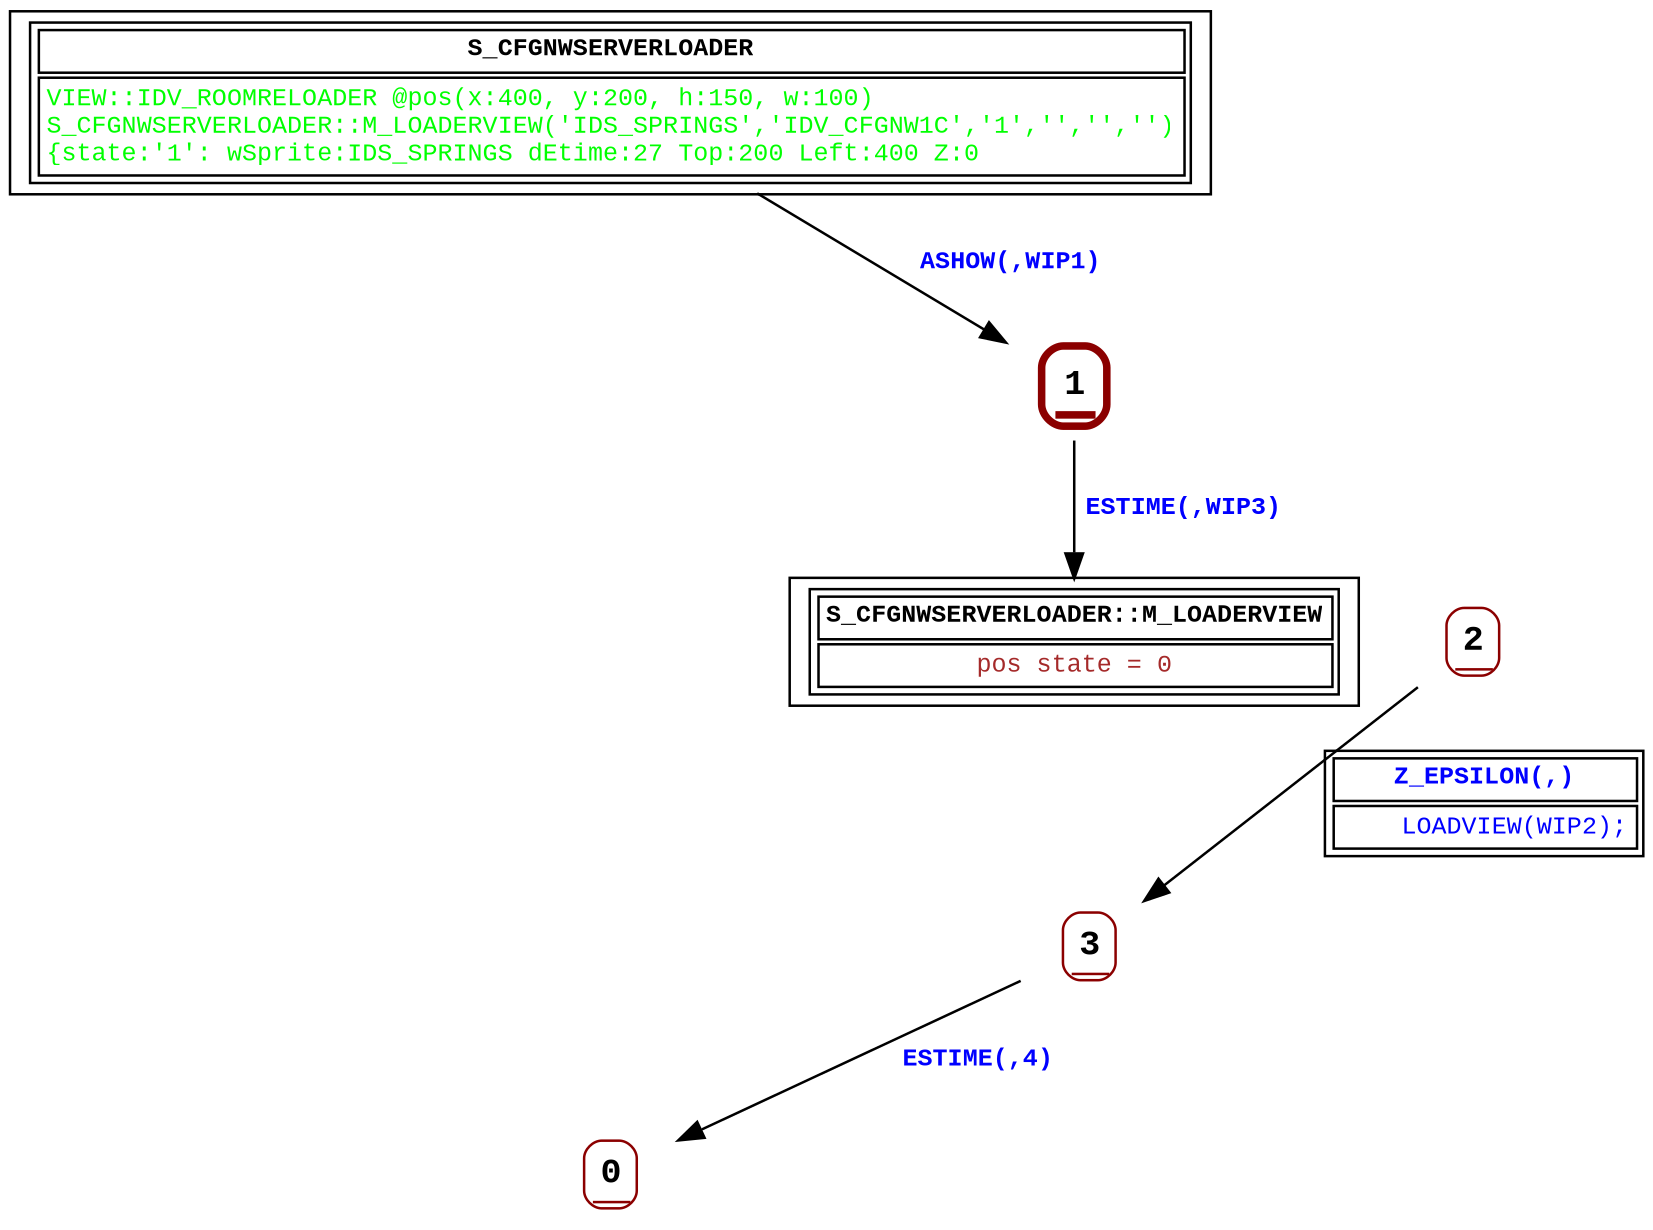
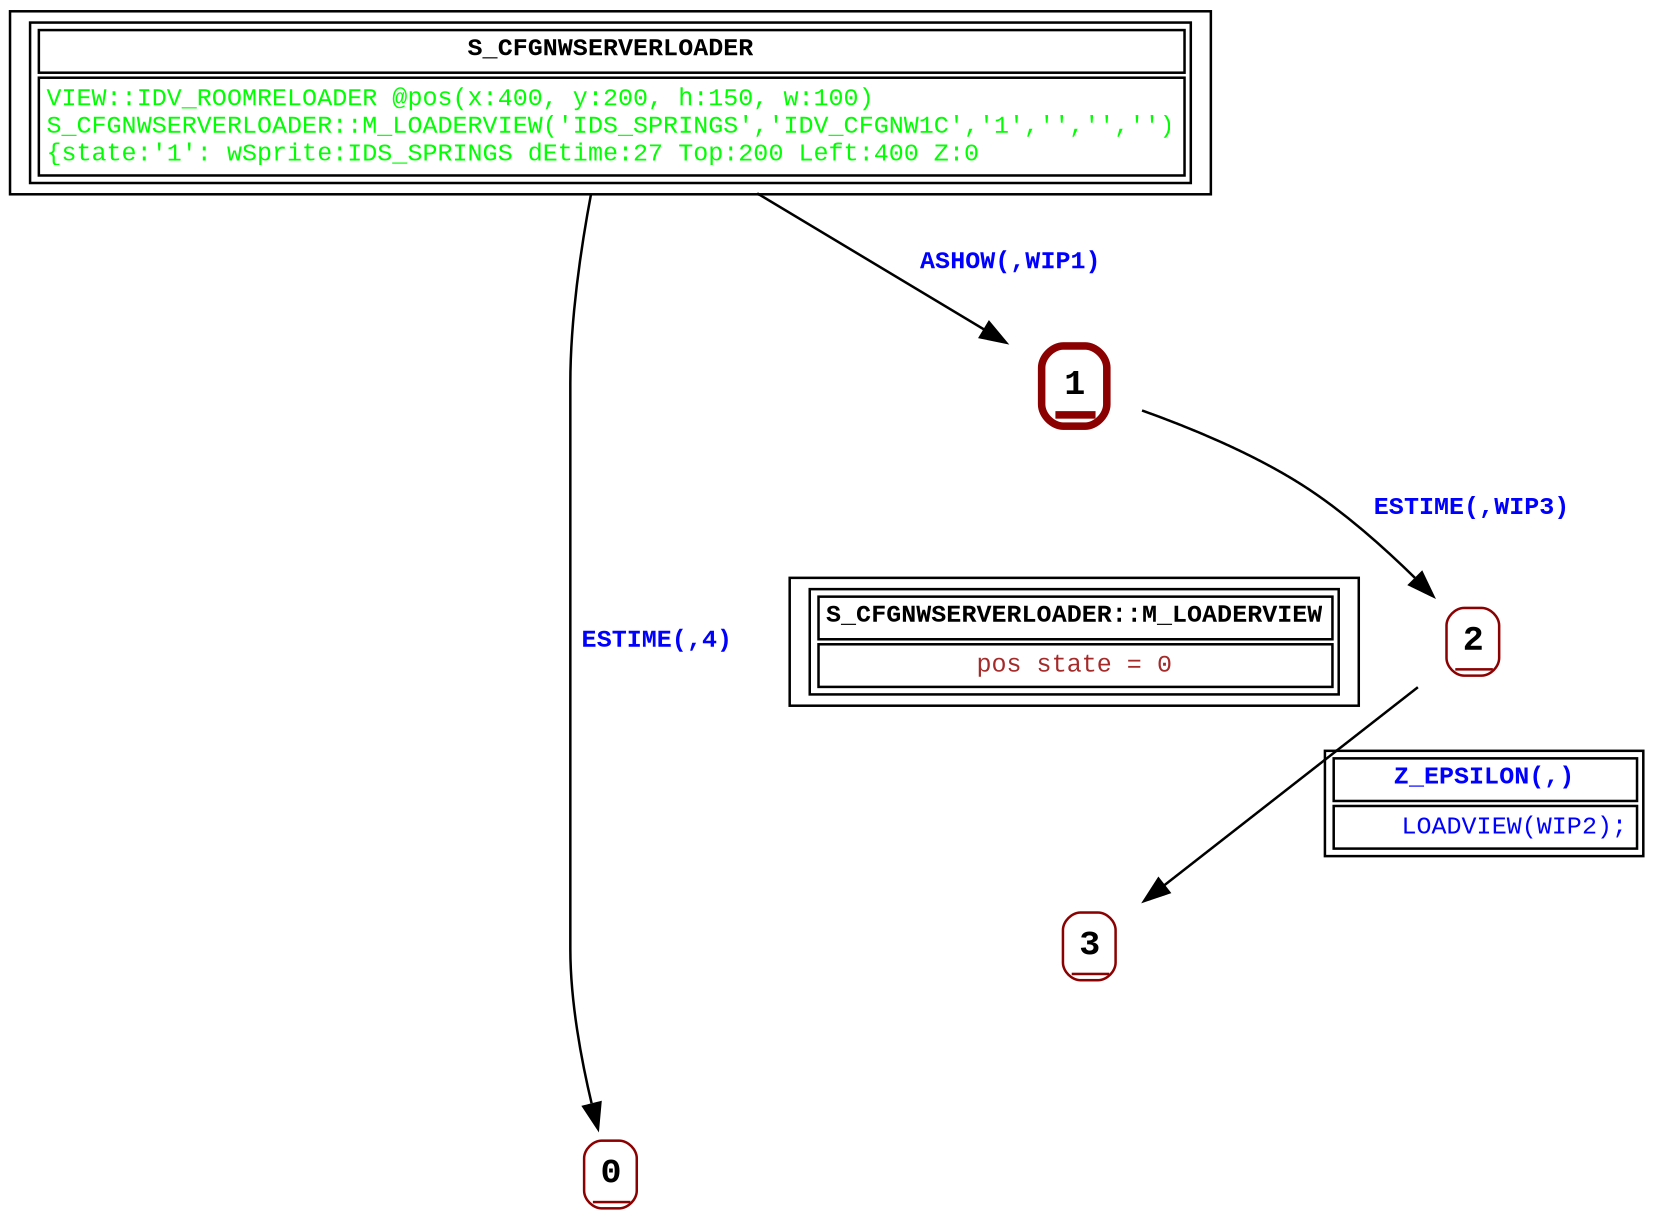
  digraph {
    fontname="Courier New"
    node [fontname="Courier New" fontsize=14 shape=none]
    edge [fontcolor=blue fontname="Courier New" fontsize=10]
    n1 [fontsize=10 label=< <table border="1"><tr><td><b>S_CFGNWSERVERLOADER::M_LOADERVIEW<br align="left"/></b></td></tr> <tr><td><font point-size="10" color ="brown">pos state = 0<br align="left"/></font></td></tr></table>> shape=record]
    n2 [label=< <table border="1" color="darkred" style="rounded"><tr><td sides="b"><b>0<br align="left"/></b></td></tr> </table>>]
    n3 [label=< <table border="3" color="darkred" style="rounded"><tr><td sides="b"><b>1<br align="left"/></b></td></tr> </table>>]
    n4 [label=< <table border="1" color="darkred" style="rounded"><tr><td sides="b"><b>2<br align="left"/></b></td></tr> </table>>]
    n5 [label=< <table border="1" color="darkred" style="rounded"><tr><td sides="b"><b>3<br align="left"/></b></td></tr> </table>>]
    n6 [fontsize=10 label=< <table border="1"><tr><td><b>S_CFGNWSERVERLOADER<br align="left"/></b></td></tr> <tr><td><font point-size="10" color ="green">VIEW::IDV_ROOMRELOADER @pos(x:400, y:200, h:150, w:100)<br align="left"/>S_CFGNWSERVERLOADER::M_LOADERVIEW(&apos;IDS_SPRINGS&apos;,&apos;IDV_CFGNW1C&apos;,&apos;1&apos;,&apos;&apos;,&apos;&apos;,&apos;&apos;)<br align="left"/>			&#123;state:&apos;1&apos;: wSprite:IDS_SPRINGS dEtime:27 Top:200 Left:400 Z:0<br align="left"/></font></td></tr></table>> shape=record]
-   n3 -> n1 [label=< <table border="0"><tr><td><b>ESTIME(,WIP3)<br align="left"/></b></td></tr> </table>>]
+   n3 -> n4 [label=< <table border="0"><tr><td><b>ESTIME(,WIP3)<br align="left"/></b></td></tr> </table>>]
    n4 -> n5 [label=< <table border="1"><tr><td><b>Z_EPSILON(,)<br align="left"/></b></td></tr> <tr><td><font point-size="10" color ="blue">    LOADVIEW(WIP2);<br align="left"/></font></td></tr></table>>]
-   n5 -> n2 [label=< <table border="0"><tr><td><b>ESTIME(,4)<br align="left"/></b></td></tr> </table>>]
+   n6 -> n2 [label=< <table border="0"><tr><td><b>ESTIME(,4)<br align="left"/></b></td></tr> </table>>]
    n6 -> n3 [label=< <table border="0"><tr><td><b>ASHOW(,WIP1)<br align="left"/></b></td></tr> </table>>]
  }
